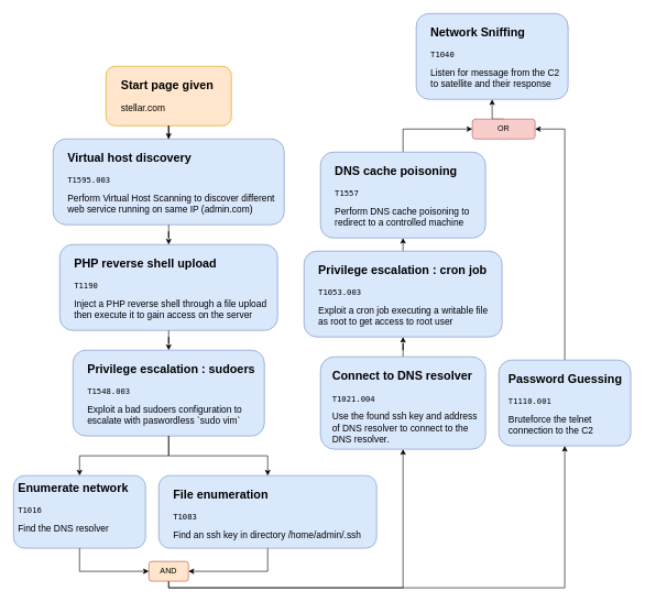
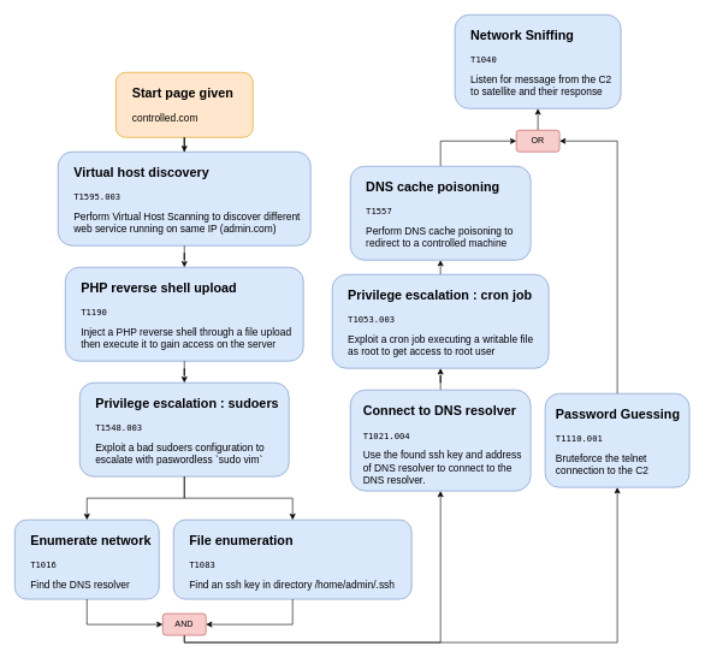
  <mxCell id="0" />
  <mxCell id="1" parent="0" />
  <mxCell id="2" style="edgeStyle=orthogonalEdgeStyle;rounded=0;orthogonalLoop=1;jettySize=auto;html=1;entryX=0.5;entryY=1;entryDx=0;entryDy=0;" parent="1" source="28" target="14" edge="1"><mxGeometry relative="1" as="geometry"><Array as="points"><mxPoint x="255" y="890" /><mxPoint x="610" y="890" /></Array></mxGeometry></mxCell>
  <mxCell id="3" style="edgeStyle=orthogonalEdgeStyle;rounded=0;orthogonalLoop=1;jettySize=auto;html=1;exitX=0.5;exitY=1;exitDx=0;exitDy=0;entryX=0.5;entryY=1;entryDx=0;entryDy=0;" parent="1" source="28" target="11" edge="1"><mxGeometry relative="1" as="geometry"><Array as="points"><mxPoint x="255" y="890" /><mxPoint x="855" y="890" /></Array></mxGeometry></mxCell>
  <mxCell id="4" style="edgeStyle=orthogonalEdgeStyle;rounded=0;orthogonalLoop=1;jettySize=auto;html=1;exitX=0.5;exitY=0;exitDx=0;exitDy=0;entryX=0.5;entryY=1;entryDx=0;entryDy=0;" parent="1" source="5" target="20" edge="1"><mxGeometry relative="1" as="geometry" /></mxCell>
- <mxCell id="5" value="OR" style="rounded=1;whiteSpace=wrap;html=1;fillColor=#f8cecc;strokeColor=#b85450;container=0;" parent="1" vertex="1"><mxGeometry x="715" y="180" width="95" height="30" as="geometry" /></mxCell>
+ <mxCell id="5" value="OR" style="rounded=1;whiteSpace=wrap;html=1;fillColor=#f8cecc;strokeColor=#b85450;container=0;" parent="1" vertex="1"><mxGeometry x="715" y="180" width="60" height="30" as="geometry" /></mxCell>
  <mxCell id="6" style="edgeStyle=orthogonalEdgeStyle;rounded=0;orthogonalLoop=1;jettySize=auto;html=1;entryX=0.5;entryY=1;entryDx=0;entryDy=0;" parent="1" source="14" target="17" edge="1"><mxGeometry relative="1" as="geometry" /></mxCell>
  <mxCell id="7" style="edgeStyle=orthogonalEdgeStyle;rounded=0;orthogonalLoop=1;jettySize=auto;html=1;exitX=0.5;exitY=0;exitDx=0;exitDy=0;entryX=1;entryY=0.5;entryDx=0;entryDy=0;" parent="1" source="11" target="5" edge="1"><mxGeometry relative="1" as="geometry" /></mxCell>
  <mxCell id="8" style="edgeStyle=orthogonalEdgeStyle;rounded=0;orthogonalLoop=1;jettySize=auto;html=1;exitX=0.5;exitY=0;exitDx=0;exitDy=0;entryX=0.5;entryY=1;entryDx=0;entryDy=0;" parent="1" source="17" target="26" edge="1"><mxGeometry relative="1" as="geometry" /></mxCell>
  <mxCell id="9" style="edgeStyle=orthogonalEdgeStyle;rounded=0;orthogonalLoop=1;jettySize=auto;html=1;exitX=0.5;exitY=0;exitDx=0;exitDy=0;entryX=0;entryY=0.5;entryDx=0;entryDy=0;" parent="1" source="26" target="5" edge="1"><mxGeometry relative="1" as="geometry" /></mxCell>
  <mxCell id="10" value="" style="group" parent="1" vertex="1" connectable="0"><mxGeometry x="755" y="545" width="200" height="130" as="geometry" /></mxCell>
  <mxCell id="11" value="" style="rounded=1;whiteSpace=wrap;html=1;fillColor=#dae8fc;strokeColor=#6c8ebf;container=0;" parent="10" vertex="1"><mxGeometry width="200" height="130" as="geometry" /></mxCell>
  <mxCell id="12" value="&lt;div&gt;&lt;h2 style=&quot;margin-top: 0px;&quot;&gt;Password Guessing&amp;nbsp;&lt;/h2&gt;&lt;pre style=&quot;margin-top: 0px;&quot;&gt;T1110.001&lt;/pre&gt;&lt;p&gt;&lt;font style=&quot;font-size: 14px;&quot;&gt;Bruteforce the telnet connection to the C2&lt;/font&gt;&lt;/p&gt;&lt;/div&gt;" style="text;html=1;whiteSpace=wrap;overflow=hidden;rounded=0;container=0;" parent="10" vertex="1"><mxGeometry x="13.127" y="12.27" width="180.209" height="107.73" as="geometry" /></mxCell>
  <mxCell id="13" value="" style="group" parent="1" vertex="1" connectable="0"><mxGeometry x="485" y="540" width="250" height="140" as="geometry" /></mxCell>
  <mxCell id="14" value="" style="rounded=1;whiteSpace=wrap;html=1;fillColor=#dae8fc;strokeColor=#6c8ebf;container=0;" parent="13" vertex="1"><mxGeometry width="250.0" height="140" as="geometry" /></mxCell>
  <mxCell id="15" value="&lt;div&gt;&lt;h2 style=&quot;margin-top: 0px;&quot;&gt;Connect to DNS resolver&amp;nbsp;&lt;/h2&gt;&lt;pre style=&quot;margin-top: 0px;&quot;&gt;T1021.004&lt;/pre&gt;&lt;p&gt;&lt;font style=&quot;font-size: 14px;&quot;&gt;Use the found ssh key and address of DNS resolver to connect to the DNS resolver.&amp;nbsp;&lt;/font&gt;&lt;/p&gt;&lt;/div&gt;" style="text;html=1;whiteSpace=wrap;overflow=hidden;rounded=0;container=0;" parent="13" vertex="1"><mxGeometry x="15.879" y="13.214" width="226.056" height="116.017" as="geometry" /></mxCell>
  <mxCell id="16" value="" style="group" parent="1" vertex="1" connectable="0"><mxGeometry x="460" y="380" width="300" height="130" as="geometry" /></mxCell>
  <mxCell id="17" value="" style="rounded=1;whiteSpace=wrap;html=1;fillColor=#dae8fc;strokeColor=#6c8ebf;container=0;" parent="16" vertex="1"><mxGeometry width="300" height="130" as="geometry" /></mxCell>
  <mxCell id="18" value="&lt;div&gt;&lt;h2 style=&quot;margin-top: 0px;&quot;&gt;Privilege escalation : cron job&amp;nbsp;&lt;/h2&gt;&lt;pre style=&quot;margin-top: 0px;&quot;&gt;T1053.003&lt;/pre&gt;&lt;p&gt;&lt;font style=&quot;font-size: 14px;&quot;&gt;Exploit a cron job executing a writable file as root to get access to root user&lt;/font&gt;&lt;/p&gt;&lt;/div&gt;" style="text;html=1;whiteSpace=wrap;overflow=hidden;rounded=0;container=0;" parent="16" vertex="1"><mxGeometry x="19.69" y="12.27" width="270.31" height="107.73" as="geometry" /></mxCell>
  <mxCell id="19" value="" style="group" parent="1" vertex="1" connectable="0"><mxGeometry x="630" y="20" width="230" height="130" as="geometry" /></mxCell>
  <mxCell id="20" value="" style="rounded=1;whiteSpace=wrap;html=1;fillColor=#dae8fc;strokeColor=#6c8ebf;container=0;" parent="19" vertex="1"><mxGeometry width="230" height="130" as="geometry" /></mxCell>
  <mxCell id="21" value="&lt;div&gt;&lt;h2 style=&quot;margin-top: 0px;&quot;&gt;Network Sniffing&amp;nbsp;&lt;/h2&gt;&lt;pre style=&quot;margin-top: 0px;&quot;&gt;T1040&lt;/pre&gt;&lt;p&gt;&lt;font style=&quot;font-size: 14px;&quot;&gt;Listen for message from the C2 to satellite and their response&lt;/font&gt;&lt;/p&gt;&lt;/div&gt;" style="text;html=1;whiteSpace=wrap;overflow=hidden;rounded=0;container=0;" parent="19" vertex="1"><mxGeometry x="19.69" y="12.27" width="200.31" height="107.73" as="geometry" /></mxCell>
  <mxCell id="22" value="" style="group" parent="1" vertex="1" connectable="0"><mxGeometry x="160" y="100" width="190" height="90" as="geometry" /></mxCell>
  <mxCell id="23" value="" style="rounded=1;whiteSpace=wrap;html=1;fillColor=#ffe6cc;strokeColor=#d79b00;container=0;" parent="22" vertex="1"><mxGeometry width="190" height="90" as="geometry" /></mxCell>
- <mxCell id="24" value="&lt;h2 style=&quot;margin-top: 0px;&quot;&gt;Start page given&amp;nbsp;&lt;/h2&gt;&lt;pre style=&quot;margin-top: 0px;&quot;&gt;&lt;font face=&quot;Helvetica&quot;&gt;&lt;span style=&quot;font-size: 14px; white-space: normal;&quot;&gt;stellar.com&lt;/span&gt;&lt;/font&gt;&lt;/pre&gt;" style="text;html=1;whiteSpace=wrap;overflow=hidden;rounded=0;container=0;" parent="22" vertex="1"><mxGeometry x="20.784" y="12.27" width="158.661" height="67.73" as="geometry" /></mxCell>
+ <mxCell id="24" value="&lt;h2 style=&quot;margin-top: 0px;&quot;&gt;Start page given&amp;nbsp;&lt;/h2&gt;&lt;pre style=&quot;margin-top: 0px;&quot;&gt;&lt;font face=&quot;Helvetica&quot;&gt;&lt;span style=&quot;font-size: 14px; white-space: normal;&quot;&gt;controlled.com&lt;/span&gt;&lt;/font&gt;&lt;/pre&gt;" style="text;html=1;whiteSpace=wrap;overflow=hidden;rounded=0;container=0;" parent="22" vertex="1"><mxGeometry x="20.784" y="12.27" width="158.661" height="67.73" as="geometry" /></mxCell>
  <mxCell id="25" style="edgeStyle=orthogonalEdgeStyle;rounded=0;orthogonalLoop=1;jettySize=auto;html=1;entryX=0.5;entryY=0;entryDx=0;entryDy=0;" edge="1" parent="1" source="23" target="30"><mxGeometry relative="1" as="geometry" /></mxCell>
  <mxCell id="26" value="" style="rounded=1;whiteSpace=wrap;html=1;fillColor=#dae8fc;strokeColor=#6c8ebf;container=0;" parent="1" vertex="1"><mxGeometry x="485" y="230" width="250" height="130" as="geometry" /></mxCell>
  <mxCell id="27" value="&lt;div&gt;&lt;h2 style=&quot;margin-top: 0px;&quot;&gt;DNS cache poisoning&amp;nbsp;&lt;/h2&gt;&lt;pre style=&quot;margin-top: 0px;&quot;&gt;T1557&lt;/pre&gt;&lt;p&gt;&lt;font style=&quot;font-size: 14px;&quot;&gt;Perform DNS cache poisoning to redirect to a controlled machine&lt;/font&gt;&lt;/p&gt;&lt;/div&gt;" style="text;html=1;whiteSpace=wrap;overflow=hidden;rounded=0;container=0;" parent="1" vertex="1"><mxGeometry x="504.69" y="242.27" width="210.31" height="107.73" as="geometry" /></mxCell>
- <mxCell id="28" value="AND" style="rounded=1;whiteSpace=wrap;html=1;fillColor=#ffe6cc;strokeColor=#b85450;container=0;" parent="1" vertex="1"><mxGeometry x="225" y="850" width="60" height="30" as="geometry" /></mxCell>
+ <mxCell id="28" value="AND" style="rounded=1;whiteSpace=wrap;html=1;fillColor=#f8cecc;strokeColor=#b85450;container=0;" parent="1" vertex="1"><mxGeometry x="225" y="850" width="60" height="30" as="geometry" /></mxCell>
  <mxCell id="29" value="" style="group" parent="1" vertex="1" connectable="0"><mxGeometry x="80" y="210" width="350" height="130" as="geometry" /></mxCell>
  <mxCell id="30" value="" style="rounded=1;whiteSpace=wrap;html=1;fillColor=#dae8fc;strokeColor=#6c8ebf;container=0;" parent="29" vertex="1"><mxGeometry width="350" height="130" as="geometry" /></mxCell>
  <mxCell id="31" value="&lt;div&gt;&lt;h2 style=&quot;margin-top: 0px;&quot;&gt;Virtual host discovery&amp;nbsp;&lt;/h2&gt;&lt;pre style=&quot;margin-top: 0px;&quot;&gt;T1595.003&lt;/pre&gt;&lt;p&gt;&lt;font style=&quot;font-size: 14px;&quot;&gt;Perform Virtual Host Scanning to discover different web service running on same IP (admin.com)&lt;/font&gt;&lt;/p&gt;&lt;/div&gt;" style="text;html=1;whiteSpace=wrap;overflow=hidden;rounded=0;container=0;" parent="29" vertex="1"><mxGeometry x="19.69" y="12.27" width="320.31" height="107.73" as="geometry" /></mxCell>
  <mxCell id="32" value="" style="group" parent="1" vertex="1" connectable="0"><mxGeometry x="240" y="720" width="330" height="110" as="geometry" /></mxCell>
  <mxCell id="33" value="" style="rounded=1;whiteSpace=wrap;html=1;fillColor=#dae8fc;strokeColor=#6c8ebf;container=0;" parent="32" vertex="1"><mxGeometry width="330" height="110" as="geometry" /></mxCell>
  <mxCell id="34" value="&lt;div&gt;&lt;h2 style=&quot;margin-top: 0px;&quot;&gt;File enumeration&amp;nbsp;&lt;/h2&gt;&lt;pre style=&quot;margin-top: 0px;&quot;&gt;T1083&lt;/pre&gt;&lt;p&gt;&lt;font style=&quot;font-size: 14px;&quot;&gt;Find an ssh key in directory /home/admin/.ssh&lt;/font&gt;&lt;/p&gt;&lt;/div&gt;" style="text;html=1;whiteSpace=wrap;overflow=hidden;rounded=0;container=0;" parent="32" vertex="1"><mxGeometry x="19.69" y="12.27" width="300.31" height="97.73" as="geometry" /></mxCell>
  <mxCell id="35" value="" style="group" parent="1" vertex="1" connectable="0"><mxGeometry x="110" y="530" width="290" height="130" as="geometry" /></mxCell>
  <mxCell id="36" value="" style="rounded=1;whiteSpace=wrap;html=1;fillColor=#dae8fc;strokeColor=#6c8ebf;container=0;" parent="35" vertex="1"><mxGeometry width="290" height="130" as="geometry" /></mxCell>
  <mxCell id="37" value="&lt;div&gt;&lt;h2 style=&quot;margin-top: 0px;&quot;&gt;Privilege escalation : sudoers&amp;nbsp;&lt;/h2&gt;&lt;pre style=&quot;margin-top: 0px;&quot;&gt;T1548.003&lt;/pre&gt;&lt;p&gt;&lt;font style=&quot;font-size: 14px;&quot;&gt;Exploit a bad sudoers configuration to escalate with paswordless `sudo vim`&lt;/font&gt;&lt;/p&gt;&lt;/div&gt;" style="text;html=1;whiteSpace=wrap;overflow=hidden;rounded=0;container=0;" parent="35" vertex="1"><mxGeometry x="19.69" y="12.27" width="270.31" height="107.73" as="geometry" /></mxCell>
  <mxCell id="38" value="" style="group" parent="1" vertex="1" connectable="0"><mxGeometry x="90" y="370" width="330" height="130" as="geometry" /></mxCell>
  <mxCell id="39" value="" style="rounded=1;whiteSpace=wrap;html=1;fillColor=#dae8fc;strokeColor=#6c8ebf;container=0;" parent="38" vertex="1"><mxGeometry width="330" height="130" as="geometry" /></mxCell>
  <mxCell id="40" value="&lt;div&gt;&lt;h2 style=&quot;margin-top: 0px;&quot;&gt;PHP reverse shell upload&amp;nbsp;&lt;/h2&gt;&lt;pre style=&quot;margin-top: 0px;&quot;&gt;T1190&lt;/pre&gt;&lt;p&gt;&lt;font style=&quot;font-size: 14px;&quot;&gt;Inject a PHP reverse shell through a file upload then execute it to gain access on the server&lt;/font&gt;&lt;/p&gt;&lt;/div&gt;" style="text;html=1;whiteSpace=wrap;overflow=hidden;rounded=0;container=0;" parent="38" vertex="1"><mxGeometry x="19.69" y="12.27" width="300.31" height="107.73" as="geometry" /></mxCell>
  <mxCell id="41" style="edgeStyle=orthogonalEdgeStyle;rounded=0;orthogonalLoop=1;jettySize=auto;html=1;entryX=0.5;entryY=0;entryDx=0;entryDy=0;" parent="1" source="30" target="39" edge="1"><mxGeometry relative="1" as="geometry" /></mxCell>
  <mxCell id="42" style="edgeStyle=orthogonalEdgeStyle;rounded=0;orthogonalLoop=1;jettySize=auto;html=1;entryX=0.5;entryY=0;entryDx=0;entryDy=0;" parent="1" source="39" target="36" edge="1"><mxGeometry relative="1" as="geometry" /></mxCell>
  <mxCell id="43" style="edgeStyle=orthogonalEdgeStyle;rounded=0;orthogonalLoop=1;jettySize=auto;html=1;entryX=0.5;entryY=0;entryDx=0;entryDy=0;" parent="1" source="36" target="45" edge="1"><mxGeometry relative="1" as="geometry" /></mxCell>
  <mxCell id="44" value="" style="group" parent="1" vertex="1" connectable="0"><mxGeometry x="20" y="720" width="200" height="110" as="geometry" /></mxCell>
  <mxCell id="45" value="" style="rounded=1;whiteSpace=wrap;html=1;fillColor=#dae8fc;strokeColor=#6c8ebf;container=0;" parent="44" vertex="1"><mxGeometry width="200" height="110" as="geometry" /></mxCell>
- <mxCell id="46" value="&lt;div&gt;&lt;h2 style=&quot;margin-top: 0px;&quot;&gt;Enumerate network&amp;nbsp;&lt;/h2&gt;&lt;pre style=&quot;margin-top: 0px;&quot;&gt;T1016&lt;/pre&gt;&lt;p&gt;&lt;font style=&quot;font-size: 14px;&quot;&gt;Find the DNS resolver&lt;/font&gt;&lt;/p&gt;&lt;/div&gt;" style="text;html=1;whiteSpace=wrap;overflow=hidden;rounded=0;container=0;" parent="44" vertex="1"><mxGeometry x="4.69" y="2.27" width="175.31" height="87.73" as="geometry" /></mxCell>
+ <mxCell id="46" value="&lt;div&gt;&lt;h2 style=&quot;margin-top: 0px;&quot;&gt;Enumerate network&amp;nbsp;&lt;/h2&gt;&lt;pre style=&quot;margin-top: 0px;&quot;&gt;T1016&lt;/pre&gt;&lt;p&gt;&lt;font style=&quot;font-size: 14px;&quot;&gt;Find the DNS resolver&lt;/font&gt;&lt;/p&gt;&lt;/div&gt;" style="text;html=1;whiteSpace=wrap;overflow=hidden;rounded=0;container=0;" parent="44" vertex="1"><mxGeometry x="19.69" y="12.27" width="175.31" height="87.73" as="geometry" /></mxCell>
  <mxCell id="47" style="edgeStyle=orthogonalEdgeStyle;rounded=0;orthogonalLoop=1;jettySize=auto;html=1;entryX=0.5;entryY=0;entryDx=0;entryDy=0;" parent="1" source="36" target="33" edge="1"><mxGeometry relative="1" as="geometry" /></mxCell>
  <mxCell id="48" style="edgeStyle=orthogonalEdgeStyle;rounded=0;orthogonalLoop=1;jettySize=auto;html=1;entryX=0;entryY=0.5;entryDx=0;entryDy=0;exitX=0.5;exitY=1;exitDx=0;exitDy=0;" parent="1" source="45" target="28" edge="1"><mxGeometry relative="1" as="geometry"><Array as="points"><mxPoint x="120" y="865" /></Array></mxGeometry></mxCell>
  <mxCell id="49" style="edgeStyle=orthogonalEdgeStyle;rounded=0;orthogonalLoop=1;jettySize=auto;html=1;entryX=1;entryY=0.5;entryDx=0;entryDy=0;" parent="1" source="33" target="28" edge="1"><mxGeometry relative="1" as="geometry" /></mxCell>
